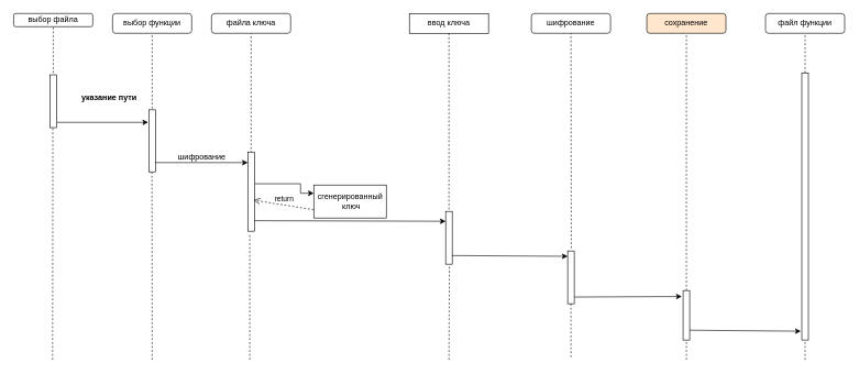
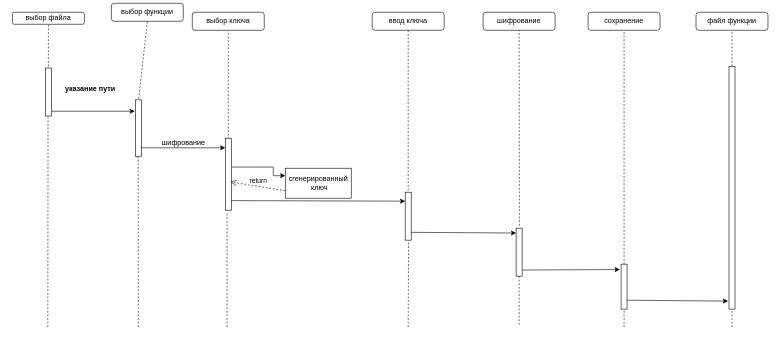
  <mxCell id="0" />
  <mxCell id="1" parent="0" />
  <mxCell id="2" value="выбор файла" style="rounded=1;whiteSpace=wrap;html=1;" vertex="1" name="Rounded Rectangle" parent="1"><mxGeometry x="20" y="20" width="120" height="20" as="geometry" /></mxCell>
- <mxCell id="3" value="выбор функции" style="rounded=1;whiteSpace=wrap;html=1;" vertex="1" name="Rounded Rectangle" parent="1"><mxGeometry x="170" y="20" width="120" height="30" as="geometry" /></mxCell>
+ <mxCell id="3" value="выбор функции" style="rounded=1;whiteSpace=wrap;html=1;" vertex="1" name="Rounded Rectangle" parent="1"><mxGeometry x="185" y="5" width="120" height="30" as="geometry" /></mxCell>
  <mxCell id="4" value="" style="endArrow=none;dashed=1;html=1;rounded=0;entryX=0.5;entryY=1;entryDx=0;entryDy=0;exitX=0.5;exitY=0;exitDx=0;exitDy=0;startArrow=none;" edge="1" name="Dashed Line" parent="1" target="2"><mxGeometry width="50" height="50" relative="1" as="geometry"><mxPoint x="80" y="110" as="sourcePoint" /><mxPoint x="100" y="50" as="targetPoint" /></mxGeometry></mxCell>
  <mxCell id="5" value="" style="endArrow=none;dashed=1;html=1;rounded=0;entryX=0.5;entryY=1;entryDx=0;entryDy=0;exitX=0.5;exitY=0.043;exitDx=0;exitDy=0;exitPerimeter=0;" edge="1" name="Dashed Line" parent="1" source="14" target="3"><mxGeometry width="50" height="50" relative="1" as="geometry"><mxPoint x="230" y="155" as="sourcePoint" /><mxPoint x="250" y="50" as="targetPoint" /></mxGeometry></mxCell>
  <mxCell id="6" value="" style="endArrow=none;dashed=1;html=1;rounded=0;entryX=0.5;entryY=1;entryDx=0;entryDy=0;exitX=0.5;exitY=0.013;exitDx=0;exitDy=0;exitPerimeter=0;" edge="1" name="Dashed Line" parent="1" source="12"><mxGeometry width="50" height="50" relative="1" as="geometry"><mxPoint x="380.67" y="164.68" as="sourcePoint" /><mxPoint x="380" y="50" as="targetPoint" /></mxGeometry></mxCell>
  <mxCell id="7" value="" style="endArrow=classic;html=1;rounded=0;" edge="1" name="Line" parent="1"><mxGeometry width="50" height="50" relative="1" as="geometry"><mxPoint x="86" y="185" as="sourcePoint" /><mxPoint x="224" y="185" as="targetPoint" /></mxGeometry></mxCell>
- <mxCell id="8" value="указание пути&#10;" style="text;align=center;fontStyle=1;verticalAlign=middle;spacingLeft=3;spacingRight=3;strokeColor=none;rotatable=0;points=[[0,0.5],[1,0.5]];portConstraint=eastwest;" vertex="1" name="Title" parent="1"><mxGeometry x="125" y="140" width="80" height="26" as="geometry" /></mxCell>
- <mxCell id="9" value="ввод ключа" style="whiteSpace=wrap;html=1;rounded=0;" vertex="1" name="Rounded Rectangle" parent="1"><mxGeometry x="620" y="20" width="120" height="30" as="geometry" /></mxCell>
+ <mxCell id="8" value="указание пути&#10;" style="text;align=center;fontStyle=1;verticalAlign=middle;spacingLeft=3;spacingRight=3;strokeColor=none;rotatable=0;points=[[0,0.5],[1,0.5]];portConstraint=eastwest;" vertex="1" name="Title" parent="1"><mxGeometry x="110" y="140" width="80" height="26" as="geometry" /></mxCell>
+ <mxCell id="9" value="ввод ключа" style="rounded=1;whiteSpace=wrap;html=1;" vertex="1" name="Rounded Rectangle" parent="1"><mxGeometry x="620" y="20" width="120" height="30" as="geometry" /></mxCell>
  <mxCell id="10" value="" style="endArrow=none;dashed=1;html=1;rounded=0;startArrow=none;entryX=0.5;entryY=1;entryDx=0;entryDy=0;" edge="1" parent="1" target="9"><mxGeometry width="50" height="50" relative="1" as="geometry"><mxPoint x="680" y="317" as="sourcePoint" /><mxPoint x="755.53" y="35" as="targetPoint" /></mxGeometry></mxCell>
  <mxCell id="11" style="edgeStyle=orthogonalEdgeStyle;rounded=0;orthogonalLoop=1;jettySize=auto;html=1;entryX=0;entryY=0.25;entryDx=0;entryDy=0;exitX=1.071;exitY=0.401;exitDx=0;exitDy=0;exitPerimeter=0;" edge="1" parent="1" source="12" target="18"><mxGeometry relative="1" as="geometry"><mxPoint x="410" y="278" as="sourcePoint" /><Array as="points"><mxPoint x="455" y="278" /></Array></mxGeometry></mxCell>
  <mxCell id="12" value="" style="html=1;points=[];perimeter=orthogonalPerimeter;" vertex="1" name="Activation" parent="1"><mxGeometry x="375" y="230" width="10" height="120" as="geometry" /></mxCell>
  <mxCell id="13" style="edgeStyle=orthogonalEdgeStyle;rounded=0;orthogonalLoop=1;jettySize=auto;html=1;" edge="1" parent="1"><mxGeometry relative="1" as="geometry"><mxPoint x="375" y="246" as="targetPoint" /><mxPoint x="230" y="246" as="sourcePoint" /></mxGeometry></mxCell>
  <mxCell id="14" value="" style="html=1;points=[];perimeter=orthogonalPerimeter;" vertex="1" name="Activation" parent="1"><mxGeometry x="225" y="166" width="10" height="94" as="geometry" /></mxCell>
  <mxCell id="15" value="" style="html=1;points=[];perimeter=orthogonalPerimeter;" vertex="1" name="Activation" parent="1"><mxGeometry x="75" y="113" width="10" height="80" as="geometry" /></mxCell>
  <mxCell id="16" value="шифрование" style="text;html=1;align=center;verticalAlign=middle;resizable=0;points=[];autosize=1;strokeColor=none;fillColor=none;" vertex="1" parent="1"><mxGeometry x="260" y="230" width="90" height="15" as="geometry" /></mxCell>
- <mxCell id="17" value="файла ключа" style="rounded=1;whiteSpace=wrap;html=1;" vertex="1" name="Rounded Rectangle" parent="1"><mxGeometry x="320" y="20" width="120" height="30" as="geometry" /></mxCell>
+ <mxCell id="17" value="выбор ключа" style="rounded=1;whiteSpace=wrap;html=1;" vertex="1" name="Rounded Rectangle" parent="1"><mxGeometry x="320" y="20" width="120" height="30" as="geometry" /></mxCell>
  <mxCell id="18" value="сгенерированный&lt;br&gt;&amp;nbsp;ключ" style="html=1;" vertex="1" name="Object" parent="1"><mxGeometry x="475" y="280" width="110" height="50" as="geometry" /></mxCell>
  <mxCell id="19" value="" style="html=1;points=[];perimeter=orthogonalPerimeter;" vertex="1" name="Activation" parent="1"><mxGeometry x="675" y="320" width="10" height="80" as="geometry" /></mxCell>
  <mxCell id="20" value="return" style="html=1;verticalAlign=bottom;endArrow=open;dashed=1;endSize=8;rounded=0;entryX=0.881;entryY=0.608;entryDx=0;entryDy=0;entryPerimeter=0;exitX=0;exitY=0.75;exitDx=0;exitDy=0;" edge="1" parent="1" source="18" target="12"><mxGeometry relative="1" as="geometry"><mxPoint x="475" y="260" as="sourcePoint" /><mxPoint x="395" y="260" as="targetPoint" /></mxGeometry></mxCell>
  <mxCell id="21" value="" style="endArrow=classic;html=1;rounded=0;entryX=-0.376;entryY=0.187;entryDx=0;entryDy=0;entryPerimeter=0;exitX=1;exitY=0.867;exitDx=0;exitDy=0;exitPerimeter=0;" edge="1" name="Line" parent="1" source="12"><mxGeometry width="50" height="50" relative="1" as="geometry"><mxPoint x="392" y="335" as="sourcePoint" /><mxPoint x="675" y="334.96" as="targetPoint" /></mxGeometry></mxCell>
  <mxCell id="22" value="шифрование" style="rounded=1;whiteSpace=wrap;html=1;" vertex="1" name="Rounded Rectangle" parent="1"><mxGeometry x="805" y="20" width="120" height="30" as="geometry" /></mxCell>
  <mxCell id="23" value="" style="html=1;points=[];perimeter=orthogonalPerimeter;" vertex="1" name="Activation" parent="1"><mxGeometry x="860" y="380" width="10" height="80" as="geometry" /></mxCell>
  <mxCell id="24" value="" style="endArrow=classic;html=1;rounded=0;entryX=0;entryY=0.101;entryDx=0;entryDy=0;entryPerimeter=0;exitX=0.961;exitY=0.837;exitDx=0;exitDy=0;exitPerimeter=0;" edge="1" name="Directional Connector" parent="1" source="19" target="23"><mxGeometry width="50" height="50" relative="1" as="geometry"><mxPoint x="687" y="388" as="sourcePoint" /><mxPoint x="745" y="365" as="targetPoint" /></mxGeometry></mxCell>
  <mxCell id="25" value="" style="endArrow=none;dashed=1;html=1;rounded=0;exitX=0.55;exitY=-0.054;exitDx=0;exitDy=0;exitPerimeter=0;entryX=0.5;entryY=1;entryDx=0;entryDy=0;" edge="1" parent="1" source="23" target="22"><mxGeometry width="50" height="50" relative="1" as="geometry"><mxPoint x="875" y="371" as="sourcePoint" /><mxPoint x="875" y="290" as="targetPoint" /></mxGeometry></mxCell>
- <mxCell id="26" value="сохранение" style="rounded=1;whiteSpace=wrap;html=1;fillColor=#ffe6cc;" vertex="1" name="Rounded Rectangle" parent="1"><mxGeometry x="980" y="20" width="120" height="30" as="geometry" /></mxCell>
+ <mxCell id="26" value="сохранение" style="rounded=1;whiteSpace=wrap;html=1;" vertex="1" name="Rounded Rectangle" parent="1"><mxGeometry x="980" y="20" width="120" height="30" as="geometry" /></mxCell>
  <mxCell id="27" value="" style="endArrow=none;dashed=1;html=1;rounded=0;exitX=0.5;exitY=0;exitDx=0;exitDy=0;exitPerimeter=0;" edge="1" parent="1" source="28"><mxGeometry width="50" height="50" relative="1" as="geometry"><mxPoint x="1040" y="365" as="sourcePoint" /><mxPoint x="1040" y="50" as="targetPoint" /></mxGeometry></mxCell>
  <mxCell id="28" value="" style="html=1;points=[];perimeter=orthogonalPerimeter;" vertex="1" name="Activation" parent="1"><mxGeometry x="1035" y="440" width="10" height="75" as="geometry" /></mxCell>
  <mxCell id="29" value="" style="endArrow=classic;html=1;rounded=0;exitX=1.05;exitY=0.873;exitDx=0;exitDy=0;exitPerimeter=0;" edge="1" name="Line" parent="1" source="23"><mxGeometry width="50" height="50" relative="1" as="geometry"><mxPoint x="875" y="475" as="sourcePoint" /><mxPoint x="1033" y="449" as="targetPoint" /></mxGeometry></mxCell>
  <mxCell id="30" value="файл функции" style="rounded=1;whiteSpace=wrap;html=1;" vertex="1" name="Rounded Rectangle" parent="1"><mxGeometry x="1160" y="20" width="120" height="30" as="geometry" /></mxCell>
  <mxCell id="31" value="" style="html=1;points=[];perimeter=orthogonalPerimeter;" vertex="1" name="Activation" parent="1"><mxGeometry x="1215" y="110" width="10" height="405" as="geometry" /></mxCell>
  <mxCell id="32" value="" style="endArrow=none;dashed=1;html=1;rounded=0;entryX=0.176;entryY=0.996;entryDx=0;entryDy=0;entryPerimeter=0;" edge="1" parent="1"><mxGeometry width="50" height="50" relative="1" as="geometry"><mxPoint x="79" y="545" as="sourcePoint" /><mxPoint x="79.41" y="193" as="targetPoint" /></mxGeometry></mxCell>
  <mxCell id="33" value="" style="endArrow=none;dashed=1;html=1;rounded=0;entryX=0.471;entryY=1.01;entryDx=0;entryDy=0;entryPerimeter=0;" edge="1" parent="1" target="14"><mxGeometry width="50" height="50" relative="1" as="geometry"><mxPoint x="230" y="545" as="sourcePoint" /><mxPoint x="230" y="305" as="targetPoint" /></mxGeometry></mxCell>
  <mxCell id="34" value="" style="endArrow=none;dashed=1;html=1;rounded=0;entryX=0.294;entryY=1.032;entryDx=0;entryDy=0;entryPerimeter=0;" edge="1" parent="1" target="12"><mxGeometry width="50" height="50" relative="1" as="geometry"><mxPoint x="378" y="545" as="sourcePoint" /><mxPoint x="380" y="395" as="targetPoint" /></mxGeometry></mxCell>
  <mxCell id="35" value="" style="endArrow=none;dashed=1;html=1;rounded=0;entryX=0.567;entryY=1.008;entryDx=0;entryDy=0;entryPerimeter=0;" edge="1" parent="1" target="19"><mxGeometry width="50" height="50" relative="1" as="geometry"><mxPoint x="680" y="545" as="sourcePoint" /><mxPoint x="680" y="410" as="targetPoint" /></mxGeometry></mxCell>
  <mxCell id="36" value="" style="endArrow=none;dashed=1;html=1;rounded=0;" edge="1" parent="1"><mxGeometry width="50" height="50" relative="1" as="geometry"><mxPoint x="865" y="541" as="sourcePoint" /><mxPoint x="865" y="460" as="targetPoint" /></mxGeometry></mxCell>
  <mxCell id="37" value="" style="endArrow=none;dashed=1;html=1;rounded=0;" edge="1" parent="1"><mxGeometry width="50" height="50" relative="1" as="geometry"><mxPoint x="1040" y="545" as="sourcePoint" /><mxPoint x="1040" y="515" as="targetPoint" /></mxGeometry></mxCell>
  <mxCell id="38" value="" style="endArrow=none;dashed=1;html=1;rounded=0;" edge="1" parent="1"><mxGeometry width="50" height="50" relative="1" as="geometry"><mxPoint x="1220" y="545" as="sourcePoint" /><mxPoint x="1220" y="515" as="targetPoint" /></mxGeometry></mxCell>
  <mxCell id="39" value="" style="endArrow=none;dashed=1;html=1;rounded=0;exitX=0.5;exitY=0;exitDx=0;exitDy=0;exitPerimeter=0;" edge="1" parent="1" source="31"><mxGeometry width="50" height="50" relative="1" as="geometry"><mxPoint x="1220" y="65" as="sourcePoint" /><mxPoint x="1220" y="50" as="targetPoint" /></mxGeometry></mxCell>
  <mxCell id="40" value="" style="endArrow=classic;html=1;rounded=0;exitX=0.5;exitY=0.802;exitDx=0;exitDy=0;exitPerimeter=0;entryX=-0.15;entryY=0.967;entryDx=0;entryDy=0;entryPerimeter=0;" edge="1" name="Directional Connector" parent="1" target="31"><mxGeometry width="50" height="50" relative="1" as="geometry"><mxPoint x="1045" y="500.15" as="sourcePoint" /><mxPoint x="1205" y="500" as="targetPoint" /></mxGeometry></mxCell>
